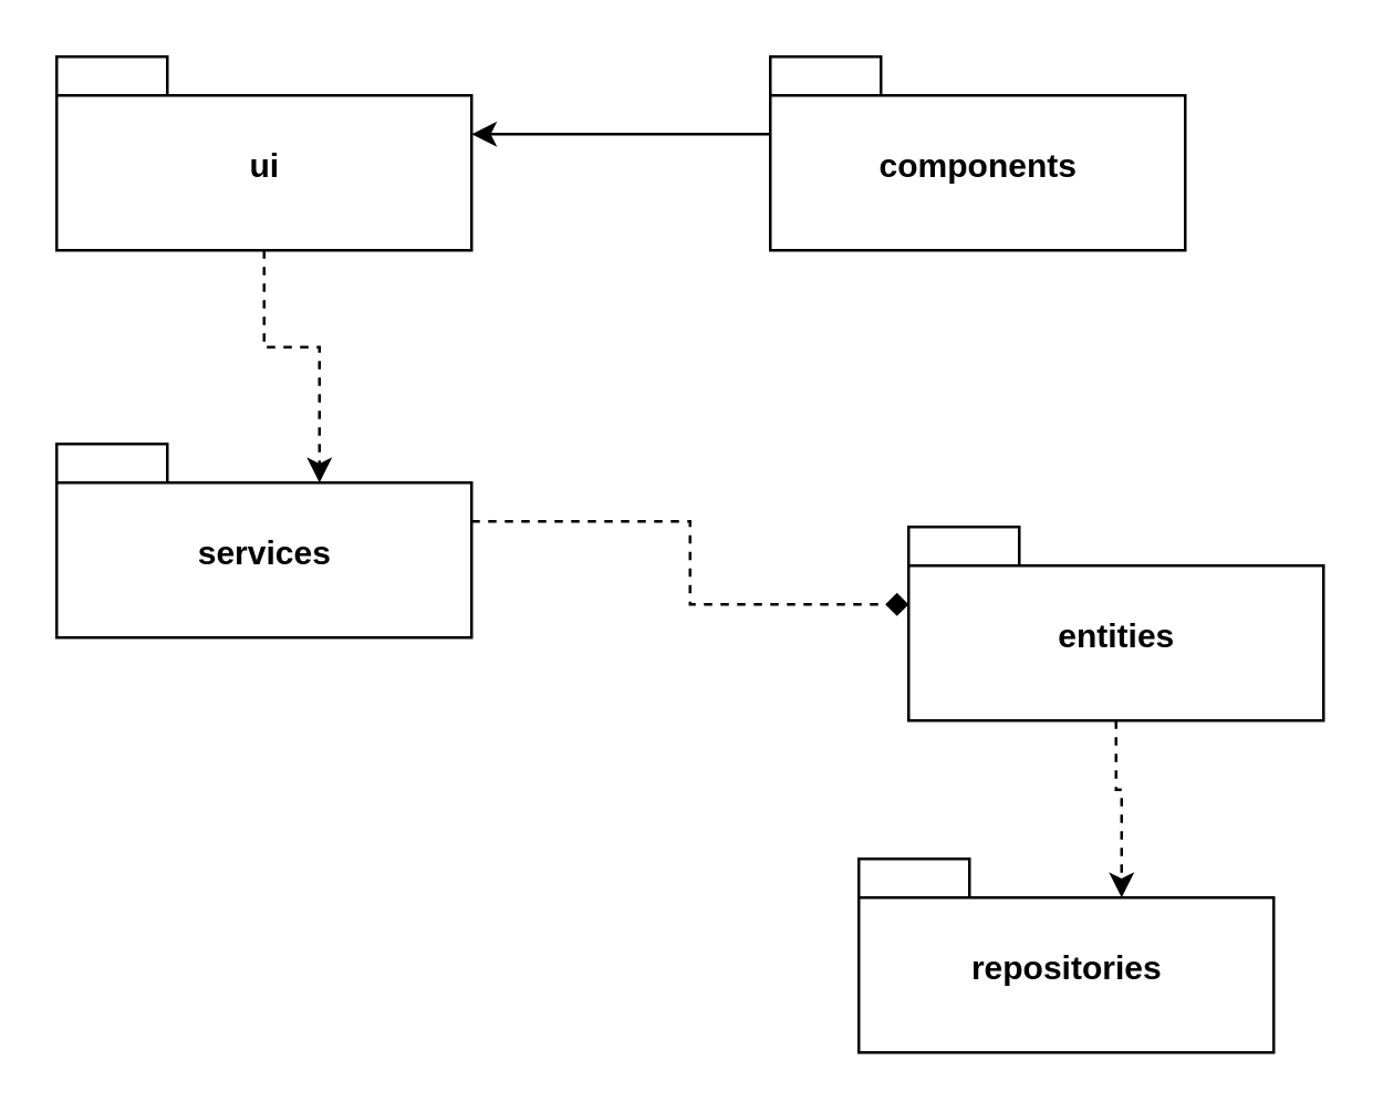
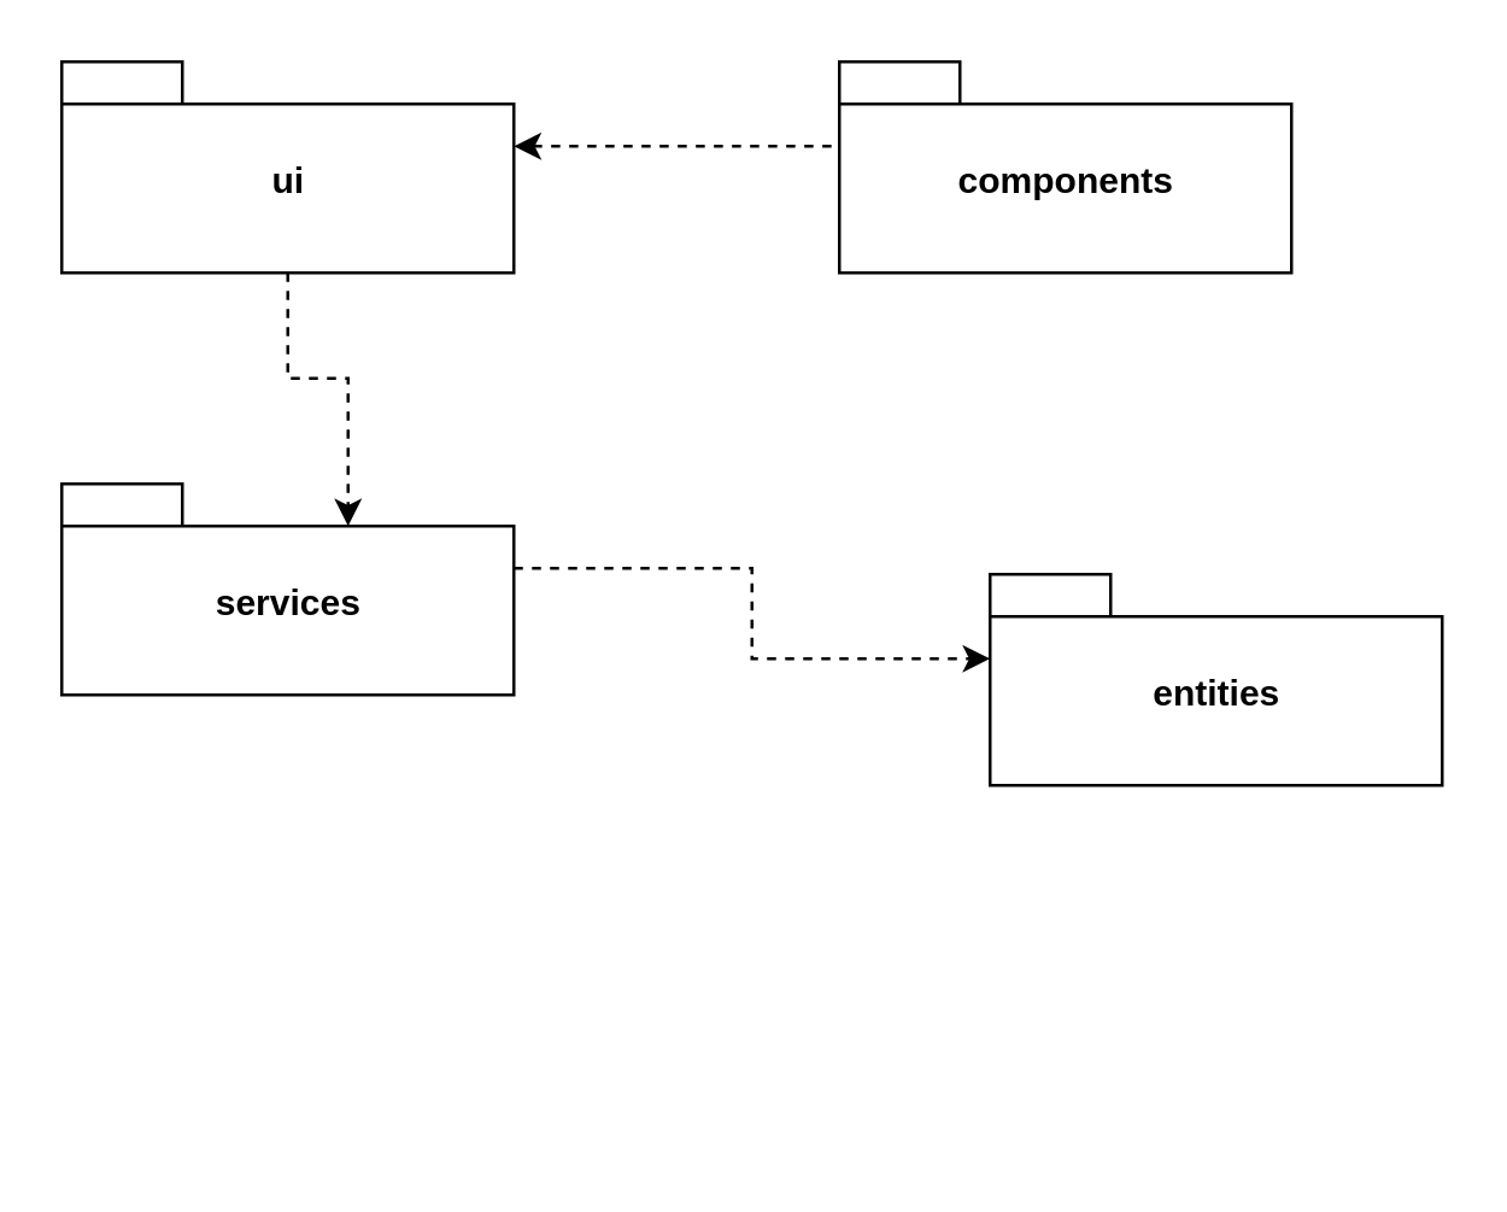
  <mxCell id="0" />
  <mxCell id="1" parent="0" />
- <mxCell id="2" style="edgeStyle=orthogonalEdgeStyle;rounded=0;orthogonalLoop=1;jettySize=auto;html=1;exitX=0;exitY=0;exitDx=150;exitDy=28;exitPerimeter=0;entryX=0;entryY=0;entryDx=0;entryDy=28;entryPerimeter=0;dashed=0;startArrow=classic;startFill=1;endArrow=none;endFill=0;" parent="1" source="4" target="5" edge="1"><mxGeometry relative="1" as="geometry" /></mxCell>
+ <mxCell id="2" style="edgeStyle=orthogonalEdgeStyle;rounded=0;orthogonalLoop=1;jettySize=auto;html=1;exitX=0;exitY=0;exitDx=150;exitDy=28;exitPerimeter=0;entryX=0;entryY=0;entryDx=0;entryDy=28;entryPerimeter=0;dashed=1;startArrow=classic;startFill=1;endArrow=none;endFill=0;" parent="1" source="4" target="5" edge="1"><mxGeometry relative="1" as="geometry" /></mxCell>
  <mxCell id="3" style="edgeStyle=orthogonalEdgeStyle;rounded=0;orthogonalLoop=1;jettySize=auto;html=1;exitX=0.5;exitY=1;exitDx=0;exitDy=0;exitPerimeter=0;entryX=0;entryY=0;entryDx=95;entryDy=14;entryPerimeter=0;dashed=1;" parent="1" source="4" target="7" edge="1"><mxGeometry relative="1" as="geometry" /></mxCell>
  <mxCell id="4" value="ui" style="shape=folder;fontStyle=1;spacingTop=10;tabWidth=40;tabHeight=14;tabPosition=left;html=1;" parent="1" vertex="1"><mxGeometry x="20" y="20" width="150" height="70" as="geometry" /></mxCell>
  <mxCell id="5" value="components" style="shape=folder;fontStyle=1;spacingTop=10;tabWidth=40;tabHeight=14;tabPosition=left;html=1;" parent="1" vertex="1"><mxGeometry x="278" y="20" width="150" height="70" as="geometry" /></mxCell>
- <mxCell id="6" style="edgeStyle=orthogonalEdgeStyle;rounded=0;orthogonalLoop=1;jettySize=auto;html=1;exitX=0;exitY=0;exitDx=150;exitDy=28;exitPerimeter=0;entryX=0;entryY=0;entryDx=0;entryDy=28;entryPerimeter=0;dashed=1;endArrow=diamond;" parent="1" source="7" target="9" edge="1"><mxGeometry relative="1" as="geometry" /></mxCell>
+ <mxCell id="6" style="edgeStyle=orthogonalEdgeStyle;rounded=0;orthogonalLoop=1;jettySize=auto;html=1;exitX=0;exitY=0;exitDx=150;exitDy=28;exitPerimeter=0;entryX=0;entryY=0;entryDx=0;entryDy=28;entryPerimeter=0;dashed=1;" parent="1" source="7" target="9" edge="1"><mxGeometry relative="1" as="geometry" /></mxCell>
  <mxCell id="7" value="services" style="shape=folder;fontStyle=1;spacingTop=10;tabWidth=40;tabHeight=14;tabPosition=left;html=1;" parent="1" vertex="1"><mxGeometry x="20" y="160" width="150" height="70" as="geometry" /></mxCell>
- <mxCell id="8" style="edgeStyle=orthogonalEdgeStyle;rounded=0;orthogonalLoop=1;jettySize=auto;html=1;exitX=0.5;exitY=1;exitDx=0;exitDy=0;exitPerimeter=0;entryX=0;entryY=0;entryDx=95;entryDy=14;entryPerimeter=0;dashed=1;" edge="1" parent="1" source="9" target="10"><mxGeometry relative="1" as="geometry" /></mxCell>
  <mxCell id="9" value="entities" style="shape=folder;fontStyle=1;spacingTop=10;tabWidth=40;tabHeight=14;tabPosition=left;html=1;" parent="1" vertex="1"><mxGeometry x="328" y="190" width="150" height="70" as="geometry" /></mxCell>
- <mxCell id="10" value="repositories" style="shape=folder;fontStyle=1;spacingTop=10;tabWidth=40;tabHeight=14;tabPosition=left;html=1;" parent="1" vertex="1"><mxGeometry x="310" y="310" width="150" height="70" as="geometry" /></mxCell>
